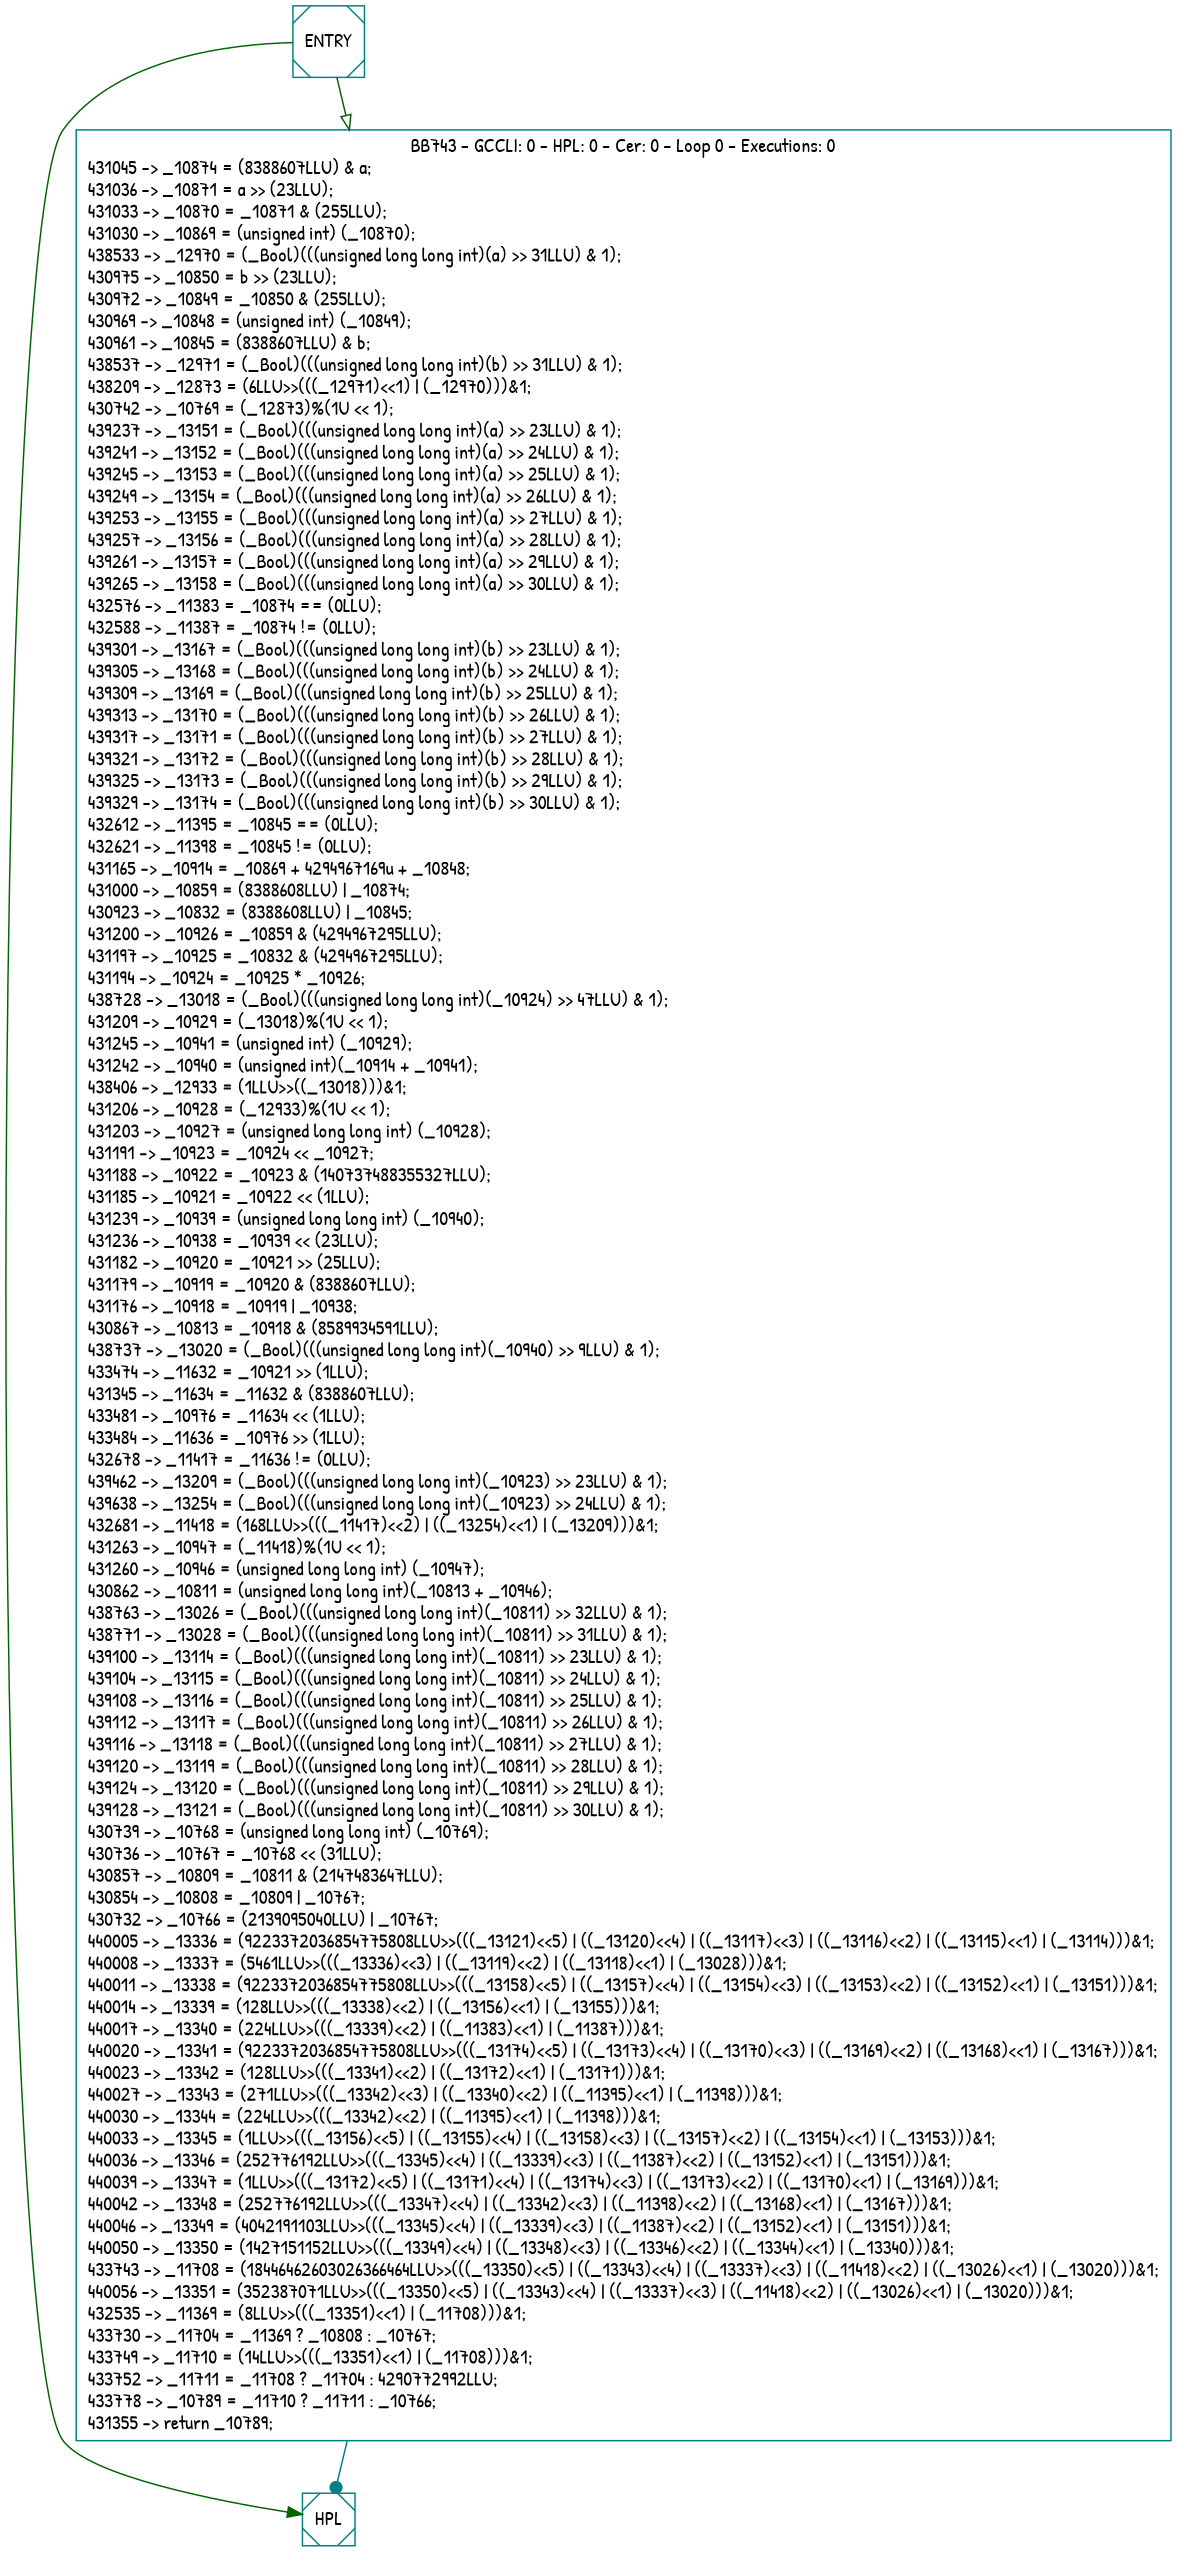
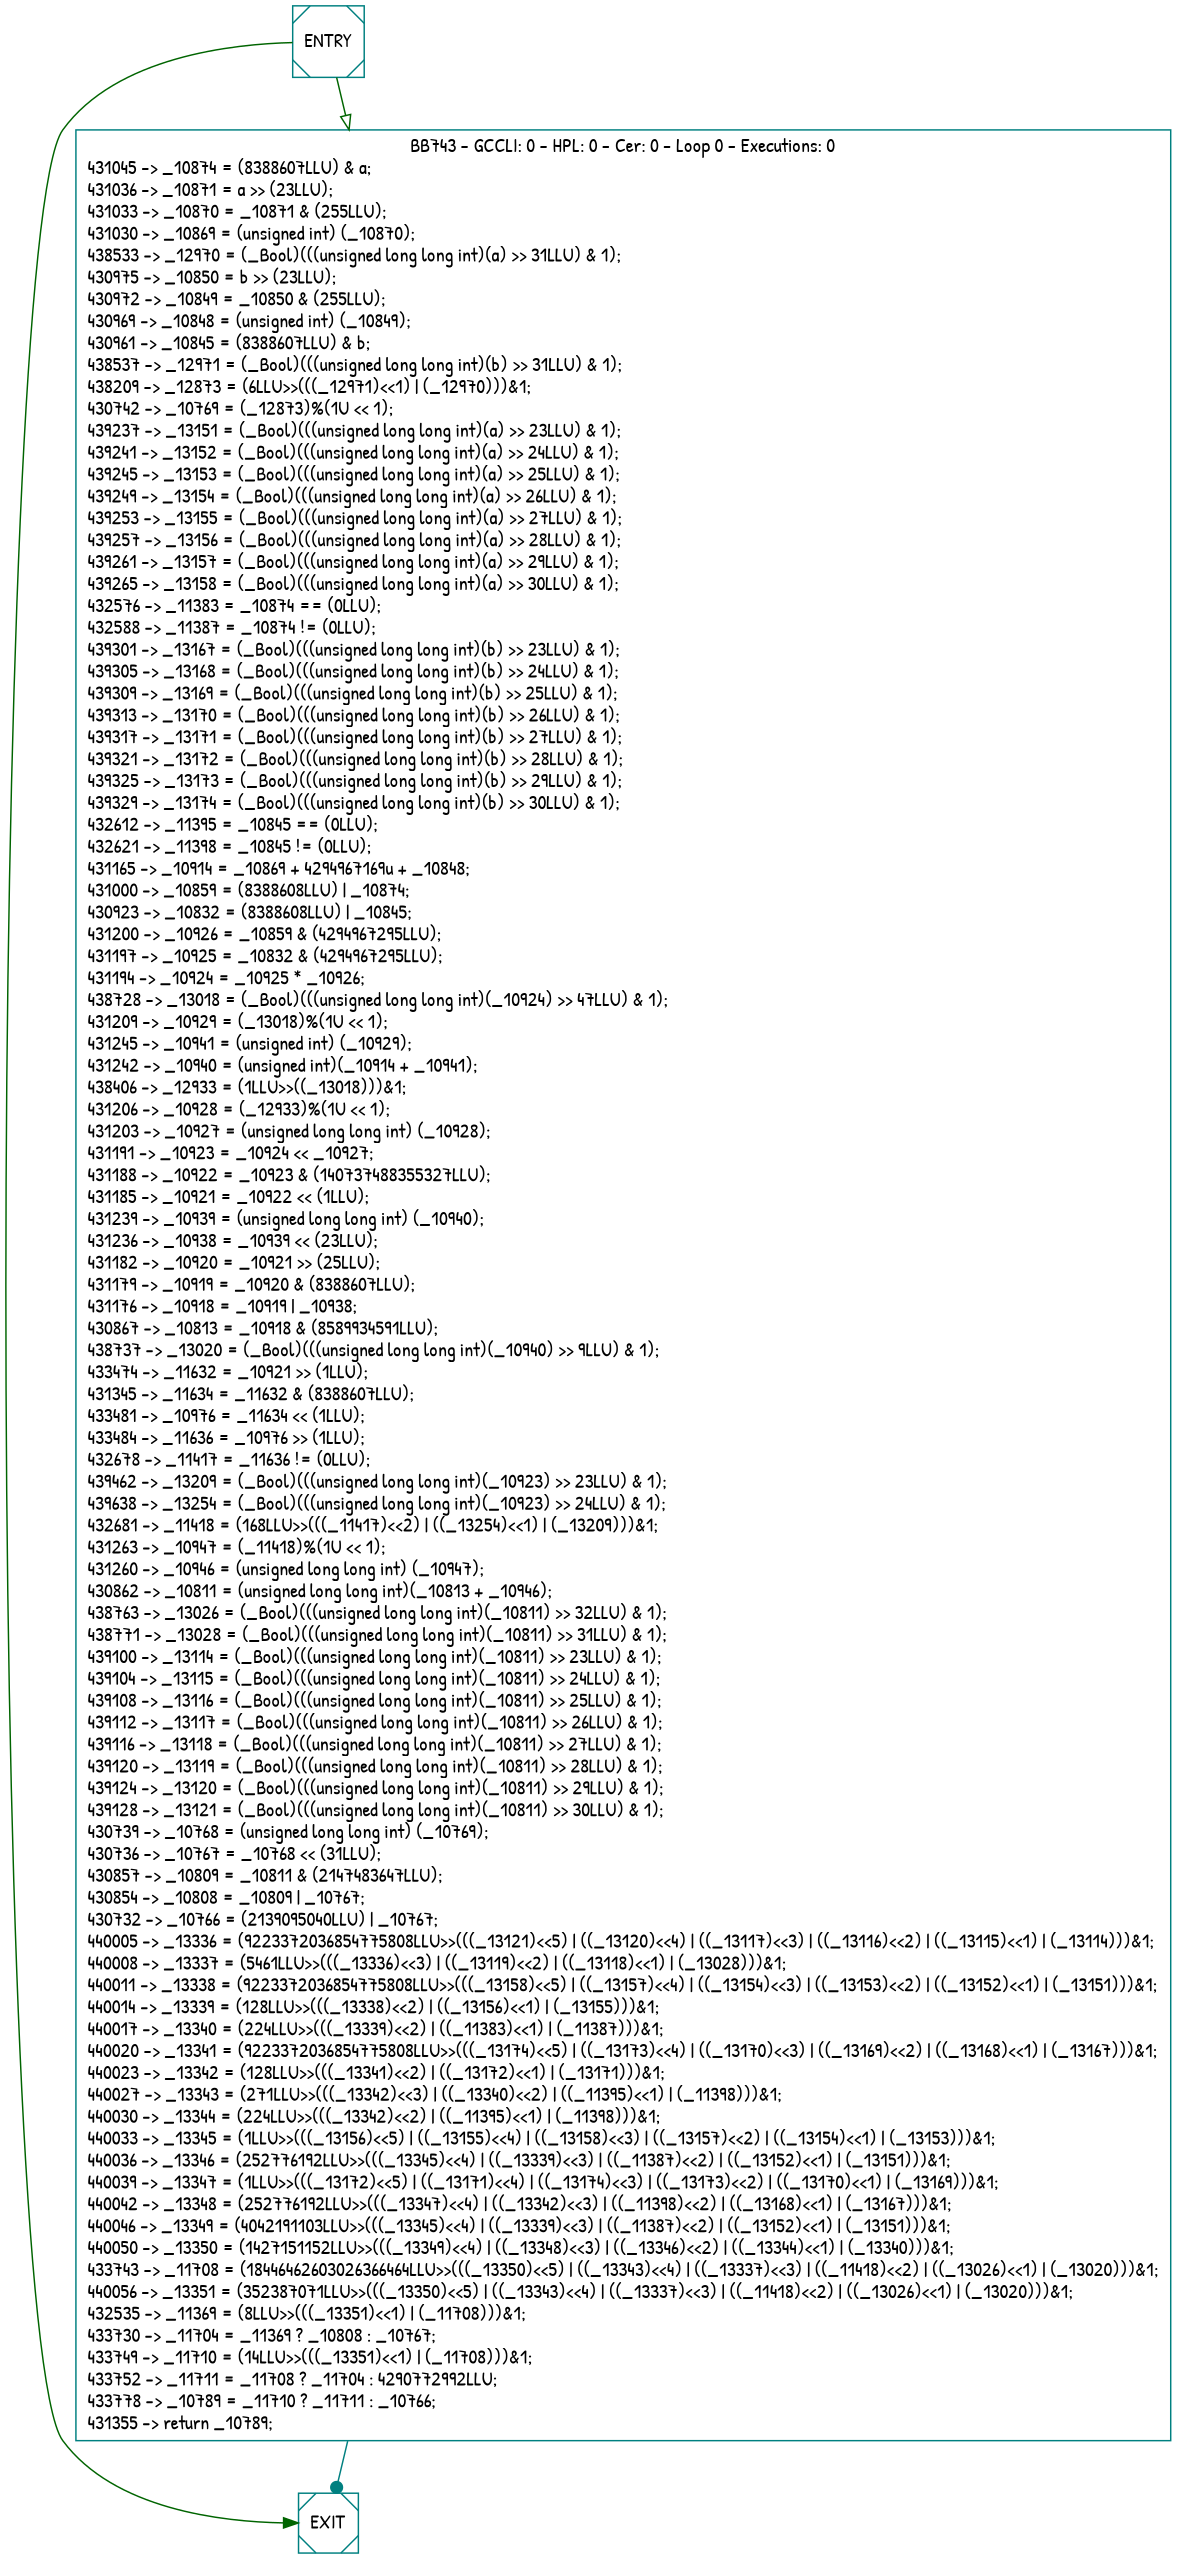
  digraph {
    fontname="Patrick Hand"
    node [color=teal shape=Msquare fontname="Patrick Hand"]
    edge [color=darkgreen fontcolor=blue fontname="Patrick Hand"]
    n1 [label=ENTRY]
-   n2 [label=HPL]
+   n2 [label=EXIT]
    n3 [label="BB743 - GCCLI: 0 - HPL: 0 - Cer: 0 - Loop 0 - Executions: 0\n431045 -> _10874 = (8388607LLU) & a;\l431036 -> _10871 = a >> (23LLU);\l431033 -> _10870 = _10871 & (255LLU);\l431030 -> _10869 = (unsigned int) (_10870);\l438533 -> _12970 = (_Bool)(((unsigned long long int)(a) >> 31LLU) & 1);\l430975 -> _10850 = b >> (23LLU);\l430972 -> _10849 = _10850 & (255LLU);\l430969 -> _10848 = (unsigned int) (_10849);\l430961 -> _10845 = (8388607LLU) & b;\l438537 -> _12971 = (_Bool)(((unsigned long long int)(b) >> 31LLU) & 1);\l438209 -> _12873 = (6LLU>>(((_12971)<<1) | (_12970)))&1;\l430742 -> _10769 = (_12873)%(1U << 1);\l439237 -> _13151 = (_Bool)(((unsigned long long int)(a) >> 23LLU) & 1);\l439241 -> _13152 = (_Bool)(((unsigned long long int)(a) >> 24LLU) & 1);\l439245 -> _13153 = (_Bool)(((unsigned long long int)(a) >> 25LLU) & 1);\l439249 -> _13154 = (_Bool)(((unsigned long long int)(a) >> 26LLU) & 1);\l439253 -> _13155 = (_Bool)(((unsigned long long int)(a) >> 27LLU) & 1);\l439257 -> _13156 = (_Bool)(((unsigned long long int)(a) >> 28LLU) & 1);\l439261 -> _13157 = (_Bool)(((unsigned long long int)(a) >> 29LLU) & 1);\l439265 -> _13158 = (_Bool)(((unsigned long long int)(a) >> 30LLU) & 1);\l432576 -> _11383 = _10874 == (0LLU);\l432588 -> _11387 = _10874 != (0LLU);\l439301 -> _13167 = (_Bool)(((unsigned long long int)(b) >> 23LLU) & 1);\l439305 -> _13168 = (_Bool)(((unsigned long long int)(b) >> 24LLU) & 1);\l439309 -> _13169 = (_Bool)(((unsigned long long int)(b) >> 25LLU) & 1);\l439313 -> _13170 = (_Bool)(((unsigned long long int)(b) >> 26LLU) & 1);\l439317 -> _13171 = (_Bool)(((unsigned long long int)(b) >> 27LLU) & 1);\l439321 -> _13172 = (_Bool)(((unsigned long long int)(b) >> 28LLU) & 1);\l439325 -> _13173 = (_Bool)(((unsigned long long int)(b) >> 29LLU) & 1);\l439329 -> _13174 = (_Bool)(((unsigned long long int)(b) >> 30LLU) & 1);\l432612 -> _11395 = _10845 == (0LLU);\l432621 -> _11398 = _10845 != (0LLU);\l431165 -> _10914 = _10869 + 4294967169u + _10848;\l431000 -> _10859 = (8388608LLU) | _10874;\l430923 -> _10832 = (8388608LLU) | _10845;\l431200 -> _10926 = _10859 & (4294967295LLU);\l431197 -> _10925 = _10832 & (4294967295LLU);\l431194 -> _10924 = _10925 * _10926;\l438728 -> _13018 = (_Bool)(((unsigned long long int)(_10924) >> 47LLU) & 1);\l431209 -> _10929 = (_13018)%(1U << 1);\l431245 -> _10941 = (unsigned int) (_10929);\l431242 -> _10940 = (unsigned int)(_10914 + _10941);\l438406 -> _12933 = (1LLU>>((_13018)))&1;\l431206 -> _10928 = (_12933)%(1U << 1);\l431203 -> _10927 = (unsigned long long int) (_10928);\l431191 -> _10923 = _10924 << _10927;\l431188 -> _10922 = _10923 & (140737488355327LLU);\l431185 -> _10921 = _10922 << (1LLU);\l431239 -> _10939 = (unsigned long long int) (_10940);\l431236 -> _10938 = _10939 << (23LLU);\l431182 -> _10920 = _10921 >> (25LLU);\l431179 -> _10919 = _10920 & (8388607LLU);\l431176 -> _10918 = _10919 | _10938;\l430867 -> _10813 = _10918 & (8589934591LLU);\l438737 -> _13020 = (_Bool)(((unsigned long long int)(_10940) >> 9LLU) & 1);\l433474 -> _11632 = _10921 >> (1LLU);\l431345 -> _11634 = _11632 & (8388607LLU);\l433481 -> _10976 = _11634 << (1LLU);\l433484 -> _11636 = _10976 >> (1LLU);\l432678 -> _11417 = _11636 != (0LLU);\l439462 -> _13209 = (_Bool)(((unsigned long long int)(_10923) >> 23LLU) & 1);\l439638 -> _13254 = (_Bool)(((unsigned long long int)(_10923) >> 24LLU) & 1);\l432681 -> _11418 = (168LLU>>(((_11417)<<2) | ((_13254)<<1) | (_13209)))&1;\l431263 -> _10947 = (_11418)%(1U << 1);\l431260 -> _10946 = (unsigned long long int) (_10947);\l430862 -> _10811 = (unsigned long long int)(_10813 + _10946);\l438763 -> _13026 = (_Bool)(((unsigned long long int)(_10811) >> 32LLU) & 1);\l438771 -> _13028 = (_Bool)(((unsigned long long int)(_10811) >> 31LLU) & 1);\l439100 -> _13114 = (_Bool)(((unsigned long long int)(_10811) >> 23LLU) & 1);\l439104 -> _13115 = (_Bool)(((unsigned long long int)(_10811) >> 24LLU) & 1);\l439108 -> _13116 = (_Bool)(((unsigned long long int)(_10811) >> 25LLU) & 1);\l439112 -> _13117 = (_Bool)(((unsigned long long int)(_10811) >> 26LLU) & 1);\l439116 -> _13118 = (_Bool)(((unsigned long long int)(_10811) >> 27LLU) & 1);\l439120 -> _13119 = (_Bool)(((unsigned long long int)(_10811) >> 28LLU) & 1);\l439124 -> _13120 = (_Bool)(((unsigned long long int)(_10811) >> 29LLU) & 1);\l439128 -> _13121 = (_Bool)(((unsigned long long int)(_10811) >> 30LLU) & 1);\l430739 -> _10768 = (unsigned long long int) (_10769);\l430736 -> _10767 = _10768 << (31LLU);\l430857 -> _10809 = _10811 & (2147483647LLU);\l430854 -> _10808 = _10809 | _10767;\l430732 -> _10766 = (2139095040LLU) | _10767;\l440005 -> _13336 = (9223372036854775808LLU>>(((_13121)<<5) | ((_13120)<<4) | ((_13117)<<3) | ((_13116)<<2) | ((_13115)<<1) | (_13114)))&1;\l440008 -> _13337 = (5461LLU>>(((_13336)<<3) | ((_13119)<<2) | ((_13118)<<1) | (_13028)))&1;\l440011 -> _13338 = (9223372036854775808LLU>>(((_13158)<<5) | ((_13157)<<4) | ((_13154)<<3) | ((_13153)<<2) | ((_13152)<<1) | (_13151)))&1;\l440014 -> _13339 = (128LLU>>(((_13338)<<2) | ((_13156)<<1) | (_13155)))&1;\l440017 -> _13340 = (224LLU>>(((_13339)<<2) | ((_11383)<<1) | (_11387)))&1;\l440020 -> _13341 = (9223372036854775808LLU>>(((_13174)<<5) | ((_13173)<<4) | ((_13170)<<3) | ((_13169)<<2) | ((_13168)<<1) | (_13167)))&1;\l440023 -> _13342 = (128LLU>>(((_13341)<<2) | ((_13172)<<1) | (_13171)))&1;\l440027 -> _13343 = (271LLU>>(((_13342)<<3) | ((_13340)<<2) | ((_11395)<<1) | (_11398)))&1;\l440030 -> _13344 = (224LLU>>(((_13342)<<2) | ((_11395)<<1) | (_11398)))&1;\l440033 -> _13345 = (1LLU>>(((_13156)<<5) | ((_13155)<<4) | ((_13158)<<3) | ((_13157)<<2) | ((_13154)<<1) | (_13153)))&1;\l440036 -> _13346 = (252776192LLU>>(((_13345)<<4) | ((_13339)<<3) | ((_11387)<<2) | ((_13152)<<1) | (_13151)))&1;\l440039 -> _13347 = (1LLU>>(((_13172)<<5) | ((_13171)<<4) | ((_13174)<<3) | ((_13173)<<2) | ((_13170)<<1) | (_13169)))&1;\l440042 -> _13348 = (252776192LLU>>(((_13347)<<4) | ((_13342)<<3) | ((_11398)<<2) | ((_13168)<<1) | (_13167)))&1;\l440046 -> _13349 = (4042191103LLU>>(((_13345)<<4) | ((_13339)<<3) | ((_11387)<<2) | ((_13152)<<1) | (_13151)))&1;\l440050 -> _13350 = (1427151152LLU>>(((_13349)<<4) | ((_13348)<<3) | ((_13346)<<2) | ((_13344)<<1) | (_13340)))&1;\l433743 -> _11708 = (18446462603026366464LLU>>(((_13350)<<5) | ((_13343)<<4) | ((_13337)<<3) | ((_11418)<<2) | ((_13026)<<1) | (_13020)))&1;\l440056 -> _13351 = (352387071LLU>>(((_13350)<<5) | ((_13343)<<4) | ((_13337)<<3) | ((_11418)<<2) | ((_13026)<<1) | (_13020)))&1;\l432535 -> _11369 = (8LLU>>(((_13351)<<1) | (_11708)))&1;\l433730 -> _11704 = _11369 ? _10808 : _10767;\l433749 -> _11710 = (14LLU>>(((_13351)<<1) | (_11708)))&1;\l433752 -> _11711 = _11708 ? _11704 : 4290772992LLU;\l433778 -> _10789 = _11710 ? _11711 : _10766;\l431355 -> return _10789;\l" shape=box]
    n1 -> n2 [arrowhead=normal]
    n1 -> n3 [arrowhead=onormal]
    n3 -> n2 [color=teal arrowhead=dot]
  }
